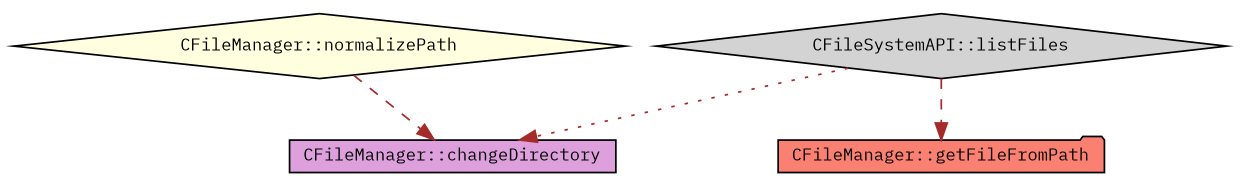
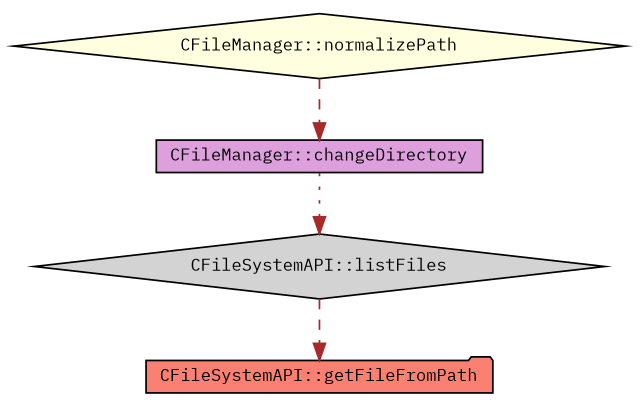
  digraph {
    fontname="IBM Plex Mono"
    rankdir=TB
    node [color=black fontname="IBM Plex Mono" fontsize=10 shape=diamond style=filled]
    edge [color=brown fontname="IBM Plex Mono" fontsize=10 labelfontname=Helvetica labelfontsize=10 style=dashed]
    n1 [fillcolor=plum fontcolor=black height=0.2 label="CFileManager::changeDirectory" shape=box width=0.4]
    n2 [fillcolor=lightgrey height=0.2 label="CFileSystemAPI::listFiles" width=0.4]
-   n3 [fillcolor=salmon height=0.2 label="CFileManager::getFileFromPath" shape=folder width=0.4]
+   n3 [fillcolor=salmon height=0.2 label="CFileSystemAPI::getFileFromPath" shape=folder width=0.4]
    n4 [fillcolor=lightyellow height=0.2 label="CFileManager::normalizePath" width=0.4]
-   n2 -> n1 [style=dotted]
+   n1 -> n2 [style=dotted]
    n2 -> n3
    n4 -> n1
  }
